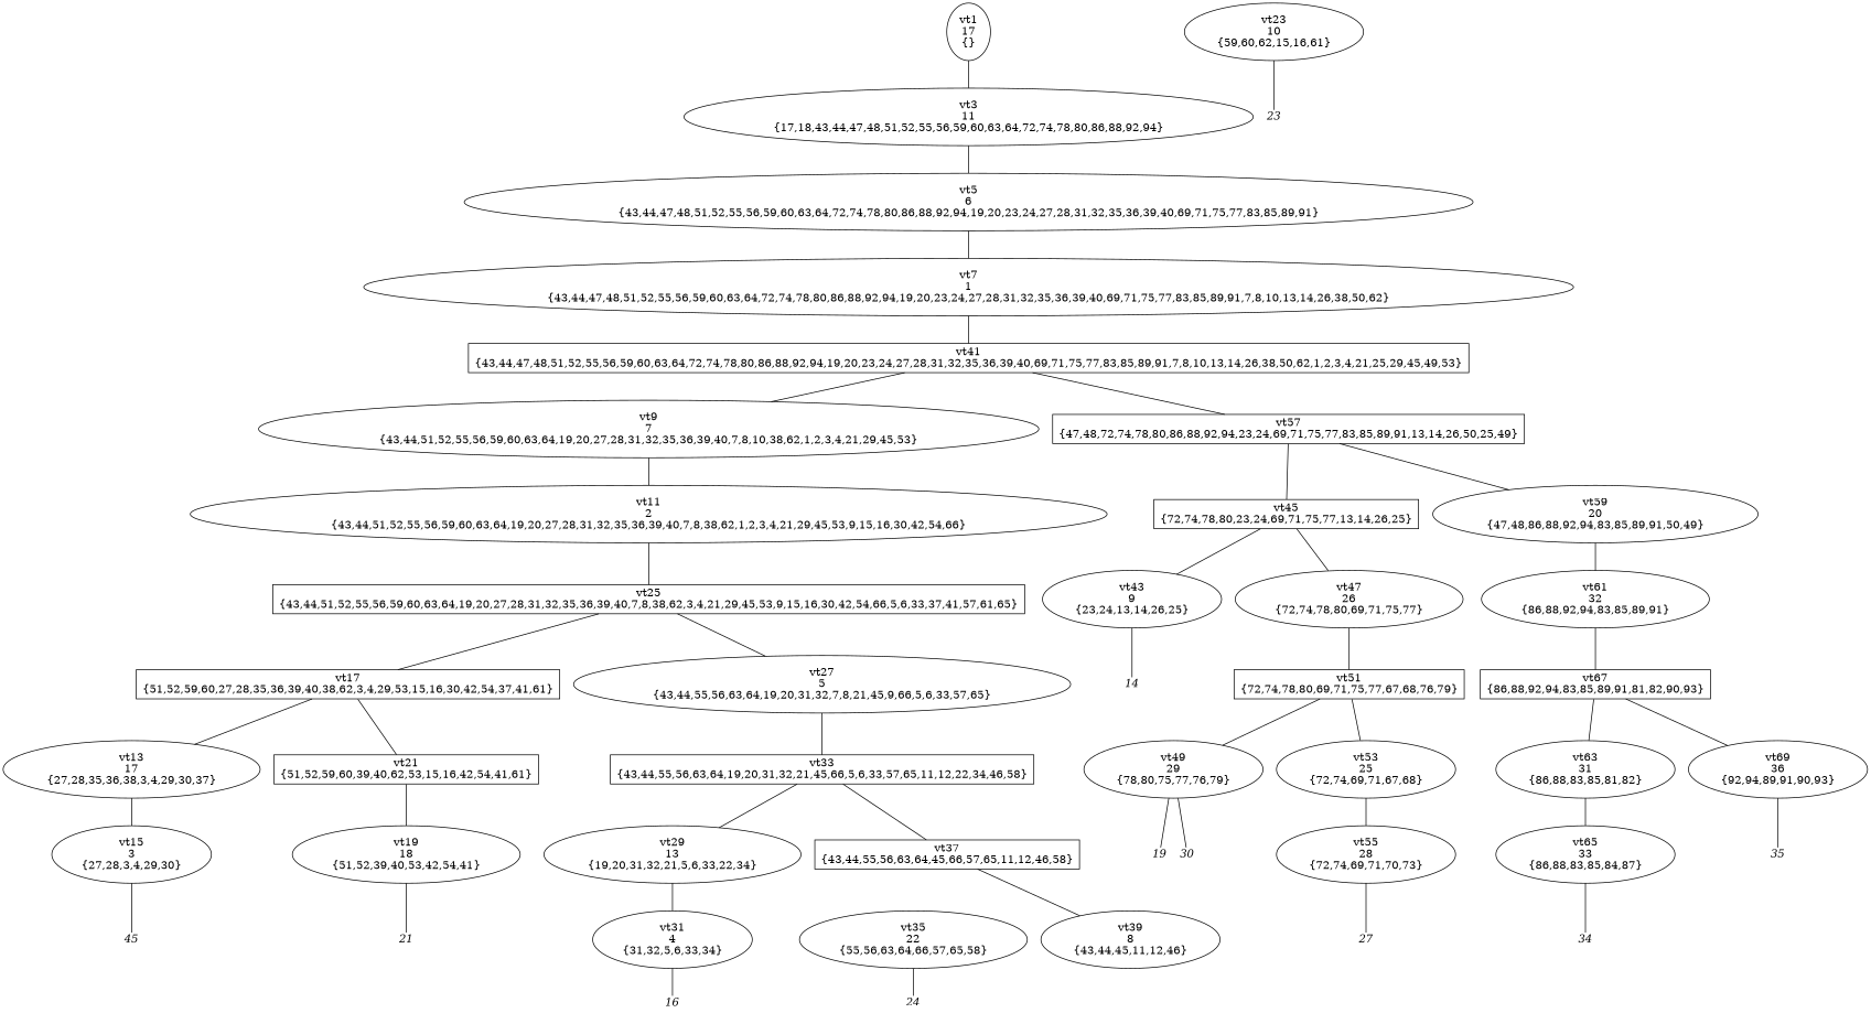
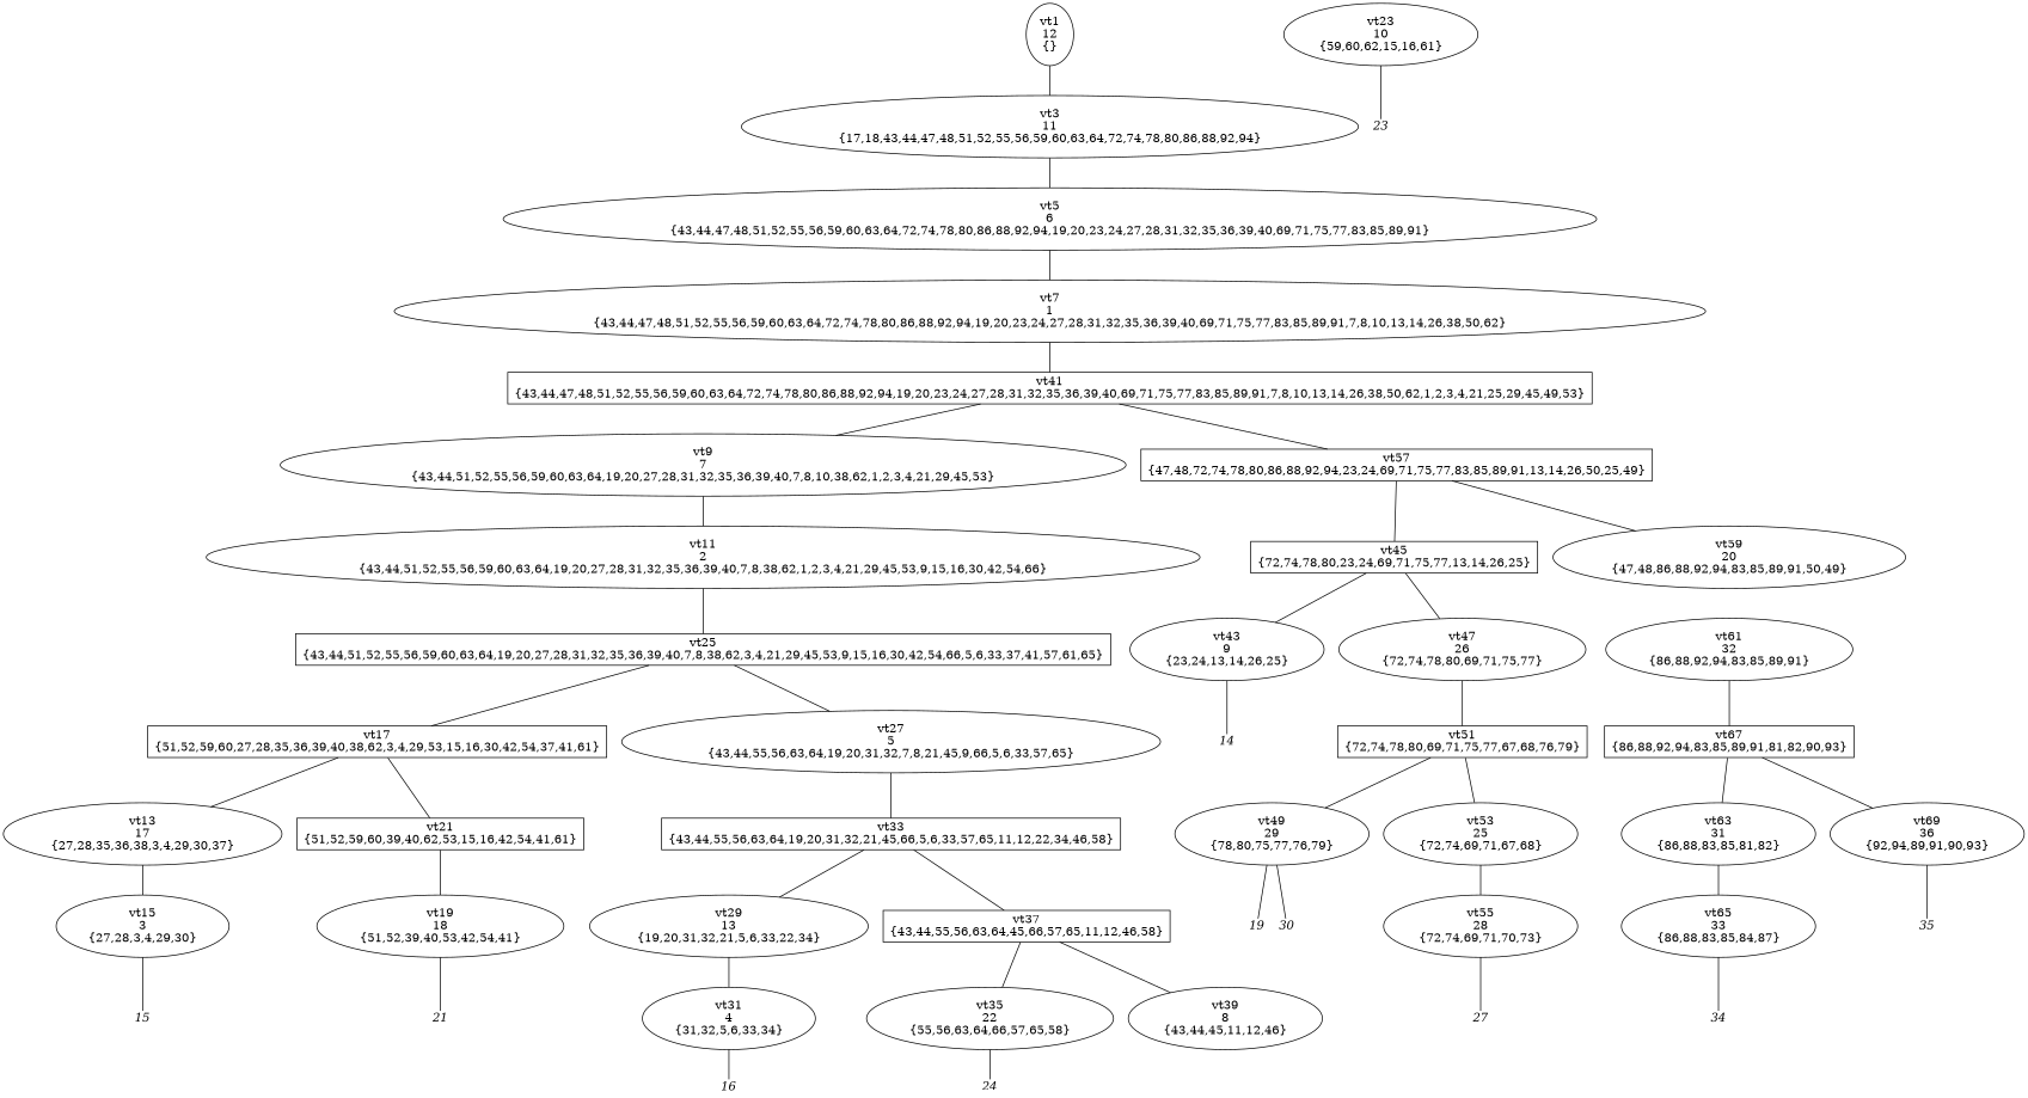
  digraph {
    node [shape=ellipse]
    edge [arrowhead=none]
-   n1 [label="vt1\n17\n{}"]
+   n1 [label="vt1\n12\n{}"]
    n2 [label="vt3\n11\n{17,18,43,44,47,48,51,52,55,56,59,60,63,64,72,74,78,80,86,88,92,94}"]
    n3 [label="vt5\n6\n{43,44,47,48,51,52,55,56,59,60,63,64,72,74,78,80,86,88,92,94,19,20,23,24,27,28,31,32,35,36,39,40,69,71,75,77,83,85,89,91}"]
    n4 [label="vt7\n1\n{43,44,47,48,51,52,55,56,59,60,63,64,72,74,78,80,86,88,92,94,19,20,23,24,27,28,31,32,35,36,39,40,69,71,75,77,83,85,89,91,7,8,10,13,14,26,38,50,62}"]
    n5 [label="vt41\n{43,44,47,48,51,52,55,56,59,60,63,64,72,74,78,80,86,88,92,94,19,20,23,24,27,28,31,32,35,36,39,40,69,71,75,77,83,85,89,91,7,8,10,13,14,26,38,50,62,1,2,3,4,21,25,29,45,49,53}" shape=box]
    n6 [label="vt9\n7\n{43,44,51,52,55,56,59,60,63,64,19,20,27,28,31,32,35,36,39,40,7,8,10,38,62,1,2,3,4,21,29,45,53}"]
    n7 [label="vt57\n{47,48,72,74,78,80,86,88,92,94,23,24,69,71,75,77,83,85,89,91,13,14,26,50,25,49}" shape=box]
    n8 [label="vt11\n2\n{43,44,51,52,55,56,59,60,63,64,19,20,27,28,31,32,35,36,39,40,7,8,38,62,1,2,3,4,21,29,45,53,9,15,16,30,42,54,66}"]
    n9 [label="vt45\n{72,74,78,80,23,24,69,71,75,77,13,14,26,25}" shape=box]
    n10 [label="vt59\n20\n{47,48,86,88,92,94,83,85,89,91,50,49}"]
    n11 [label="vt25\n{43,44,51,52,55,56,59,60,63,64,19,20,27,28,31,32,35,36,39,40,7,8,38,62,3,4,21,29,45,53,9,15,16,30,42,54,66,5,6,33,37,41,57,61,65}" shape=box]
    n12 [label="vt17\n{51,52,59,60,27,28,35,36,39,40,38,62,3,4,29,53,15,16,30,42,54,37,41,61}" shape=box]
    n13 [label="vt27\n5\n{43,44,55,56,63,64,19,20,31,32,7,8,21,45,9,66,5,6,33,57,65}"]
    n14 [label="vt13\n17\n{27,28,35,36,38,3,4,29,30,37}"]
    n15 [label="vt21\n{51,52,59,60,39,40,62,53,15,16,42,54,41,61}" shape=box]
    n16 [label="vt33\n{43,44,55,56,63,64,19,20,31,32,21,45,66,5,6,33,57,65,11,12,22,34,46,58}" shape=box]
    n17 [label="vt15\n3\n{27,28,3,4,29,30}"]
    n18 [label="vt19\n18\n{51,52,39,40,53,42,54,41}"]
-   n19 [fixedsize=true fontname="Times-Italic" fontsize=14 height=.25 label=45 shape=plaintext width=.25]
+   n19 [fixedsize=true fontname="Times-Italic" fontsize=14 height=.25 label=15 shape=plaintext width=.25]
    n20 [fixedsize=true fontname="Times-Italic" fontsize=14 height=.25 label=21 shape=plaintext width=.25]
    n21 [label="vt23\n10\n{59,60,62,15,16,61}"]
    n22 [fixedsize=true fontname="Times-Italic" fontsize=14 height=.25 label=23 shape=plaintext width=.25]
    n23 [label="vt29\n13\n{19,20,31,32,21,5,6,33,22,34}"]
    n24 [label="vt37\n{43,44,55,56,63,64,45,66,57,65,11,12,46,58}" shape=box]
    n25 [label="vt31\n4\n{31,32,5,6,33,34}"]
    n26 [label="vt35\n22\n{55,56,63,64,66,57,65,58}"]
    n27 [label="vt39\n8\n{43,44,45,11,12,46}"]
    n28 [fixedsize=true fontname="Times-Italic" fontsize=14 height=.25 label=16 shape=plaintext width=.25]
    n29 [fixedsize=true fontname="Times-Italic" fontsize=14 height=.25 label=24 shape=plaintext width=.25]
    n30 [fixedsize=true fontname="Times-Italic" fontsize=14 height=.25 label=19 shape=plaintext width=.25]
    n31 [label="vt43\n9\n{23,24,13,14,26,25}"]
    n32 [label="vt47\n26\n{72,74,78,80,69,71,75,77}"]
    n33 [label="vt61\n32\n{86,88,92,94,83,85,89,91}"]
    n34 [fixedsize=true fontname="Times-Italic" fontsize=14 height=.25 label=14 shape=plaintext width=.25]
    n35 [label="vt51\n{72,74,78,80,69,71,75,77,67,68,76,79}" shape=box]
    n36 [label="vt49\n29\n{78,80,75,77,76,79}"]
    n37 [label="vt53\n25\n{72,74,69,71,67,68}"]
    n38 [fixedsize=true fontname="Times-Italic" fontsize=14 height=.25 label=30 shape=plaintext width=.25]
    n39 [label="vt55\n28\n{72,74,69,71,70,73}"]
    n40 [fixedsize=true fontname="Times-Italic" fontsize=14 height=.25 label=27 shape=plaintext width=.25]
    n41 [label="vt67\n{86,88,92,94,83,85,89,91,81,82,90,93}" shape=box]
    n42 [label="vt63\n31\n{86,88,83,85,81,82}"]
    n43 [label="vt69\n36\n{92,94,89,91,90,93}"]
    n44 [label="vt65\n33\n{86,88,83,85,84,87}"]
    n45 [fixedsize=true fontname="Times-Italic" fontsize=14 height=.25 label=35 shape=plaintext width=.25]
    n46 [fixedsize=true fontname="Times-Italic" fontsize=14 height=.25 label=34 shape=plaintext width=.25]
    n1 -> n2
    n2 -> n3
    n3 -> n4
    n4 -> n5
    n5 -> n6
    n5 -> n7
    n6 -> n8
    n7 -> n9
    n7 -> n10
    n8 -> n11
    n9 -> n31
    n9 -> n32
-   n10 -> n33
    n11 -> n12
    n11 -> n13
    n12 -> n14
    n12 -> n15
    n13 -> n16
    n14 -> n17
    n15 -> n18
    n16 -> n23
    n16 -> n24
    n17 -> n19
    n18 -> n20
    n21 -> n22
    n23 -> n25
+   n24 -> n26
    n24 -> n27
    n25 -> n28
    n26 -> n29
    n31 -> n34
    n32 -> n35
    n33 -> n41
    n35 -> n36
    n35 -> n37
    n36 -> n30
    n36 -> n38
    n37 -> n39
    n39 -> n40
    n41 -> n42
    n41 -> n43
    n42 -> n44
    n43 -> n45
    n44 -> n46
  }
